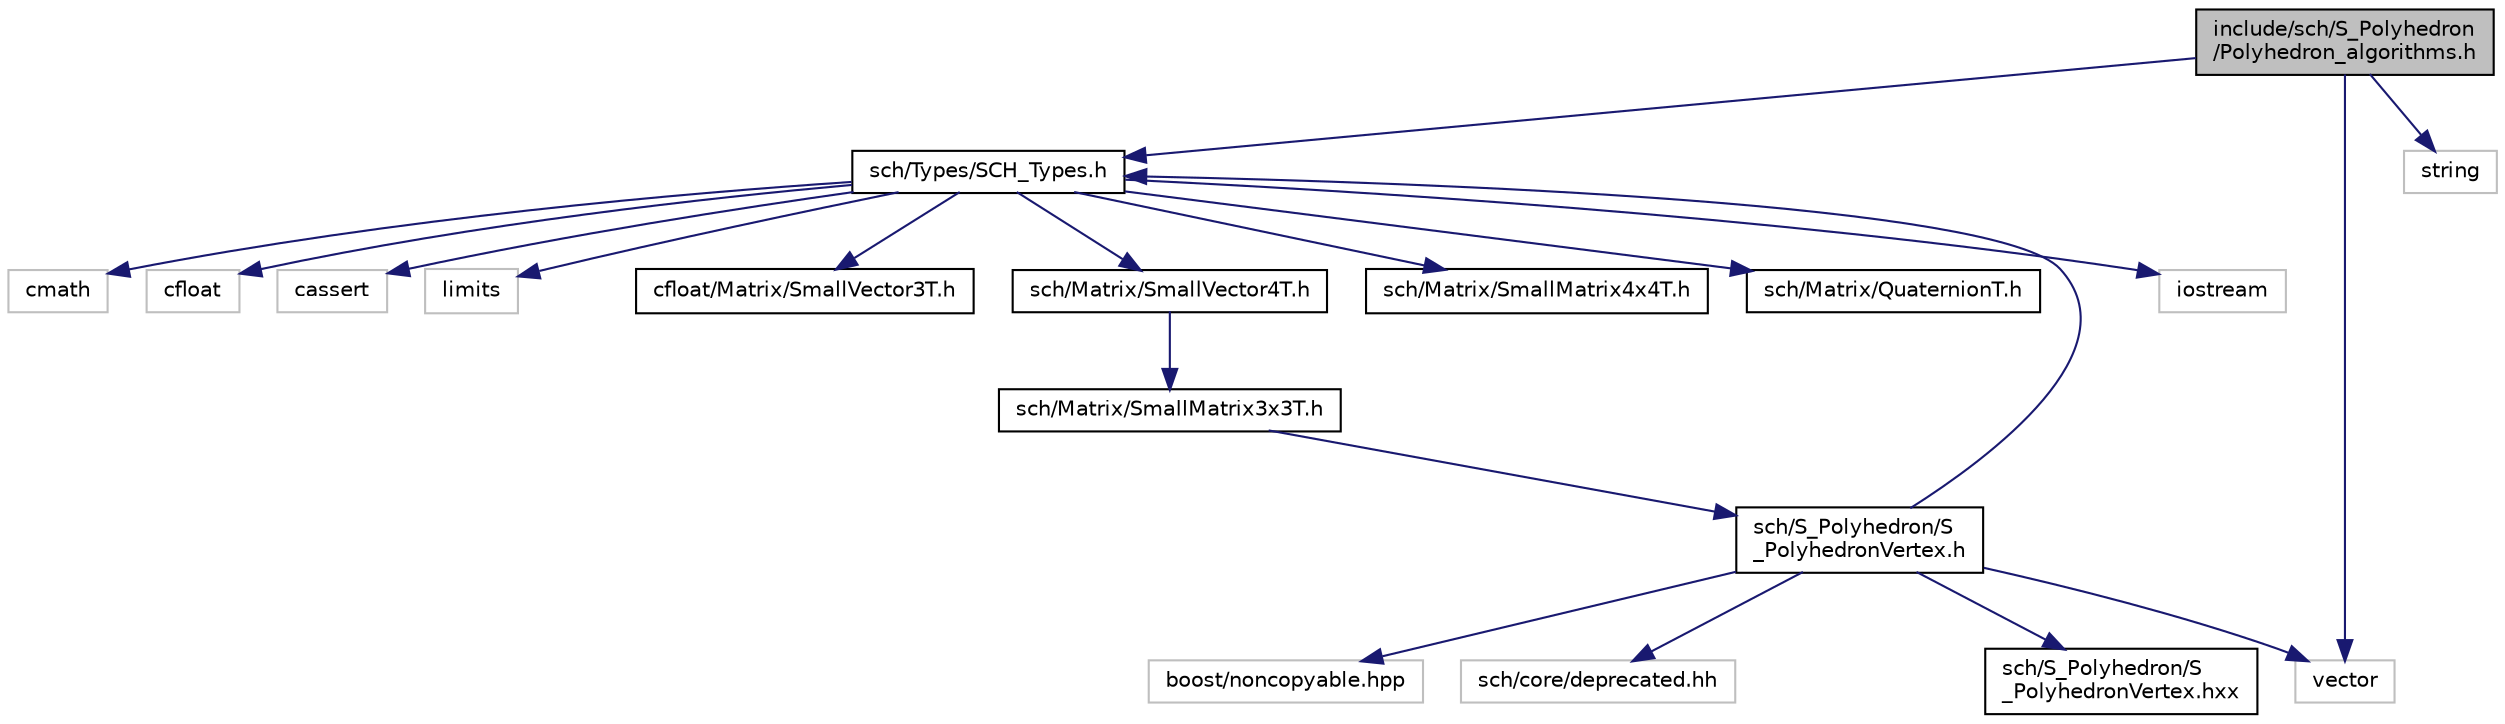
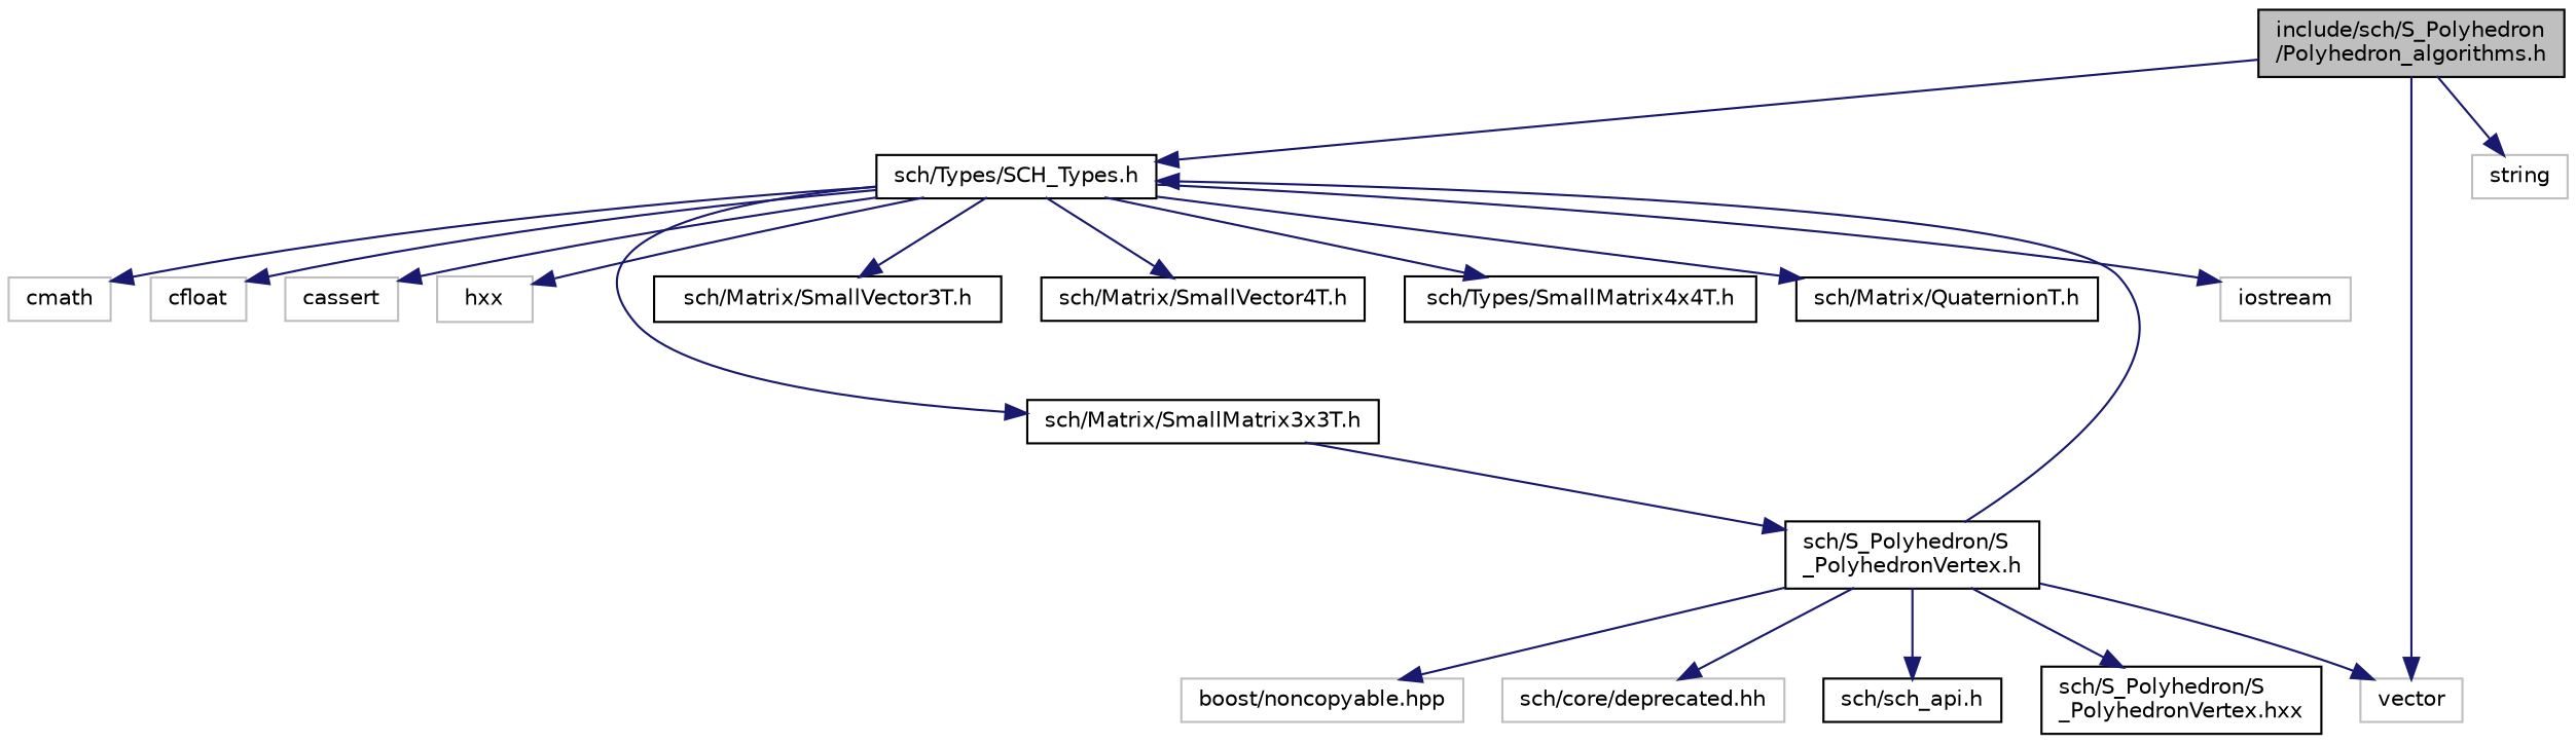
  digraph {
    node [color=black fillcolor=white fontname=Helvetica fontsize=10 shape=record style=filled]
    edge [color=midnightblue fontname=Helvetica fontsize=10 labelfontname=Helvetica labelfontsize=10 style=solid]
    n1 [fillcolor=grey75 fontcolor=black height=0.2 label="include/sch/S_Polyhedron\l/Polyhedron_algorithms.h" width=0.4]
    n2 [height=0.2 label="sch/Types/SCH_Types.h" width=0.4]
    n3 [color=grey75 height=0.2 label=vector width=0.4]
    n4 [color=grey75 height=0.2 label=string width=0.4]
    n5 [color=grey75 height=0.2 label=iostream width=0.4]
    n6 [color=grey75 height=0.2 label=cmath width=0.4]
    n7 [color=grey75 height=0.2 label=cfloat width=0.4]
    n8 [color=grey75 height=0.2 label=cassert width=0.4]
-   n9 [color=grey75 height=0.2 label=limits width=0.4]
+   n9 [color=grey75 height=0.2 label=hxx width=0.4]
    n10 [height=0.2 label="sch/Matrix/SmallMatrix3x3T.h" width=0.4]
-   n11 [height=0.2 label="cfloat/Matrix/SmallVector3T.h" width=0.4]
+   n11 [height=0.2 label="sch/Matrix/SmallVector3T.h" width=0.4]
    n12 [height=0.2 label="sch/Matrix/SmallVector4T.h" width=0.4]
-   n13 [height=0.2 label="sch/Matrix/SmallMatrix4x4T.h" width=0.4]
+   n13 [height=0.2 label="sch/Types/SmallMatrix4x4T.h" width=0.4]
    n14 [height=0.2 label="sch/Matrix/QuaternionT.h" width=0.4]
    n15 [height=0.2 label="sch/S_Polyhedron/S\l_PolyhedronVertex.h" width=0.4]
    n16 [color=grey75 height=0.2 label="boost/noncopyable.hpp" width=0.4]
    n17 [color=grey75 height=0.2 label="sch/core/deprecated.hh" width=0.4]
+   n18 [height=0.2 label="sch/sch_api.h" width=0.4]
    n19 [height=0.2 label="sch/S_Polyhedron/S\l_PolyhedronVertex.hxx" width=0.4]
    n1 -> n2
    n1 -> n3
    n1 -> n4
    n2 -> n5
    n2 -> n6
    n2 -> n7
    n2 -> n8
    n2 -> n9
-   n12 -> n10
+   n2 -> n10
    n2 -> n11
    n2 -> n12
    n2 -> n13
    n2 -> n14
    n10 -> n15
    n15 -> n2
    n15 -> n3
    n15 -> n16
    n15 -> n17
+   n15 -> n18
    n15 -> n19
  }
